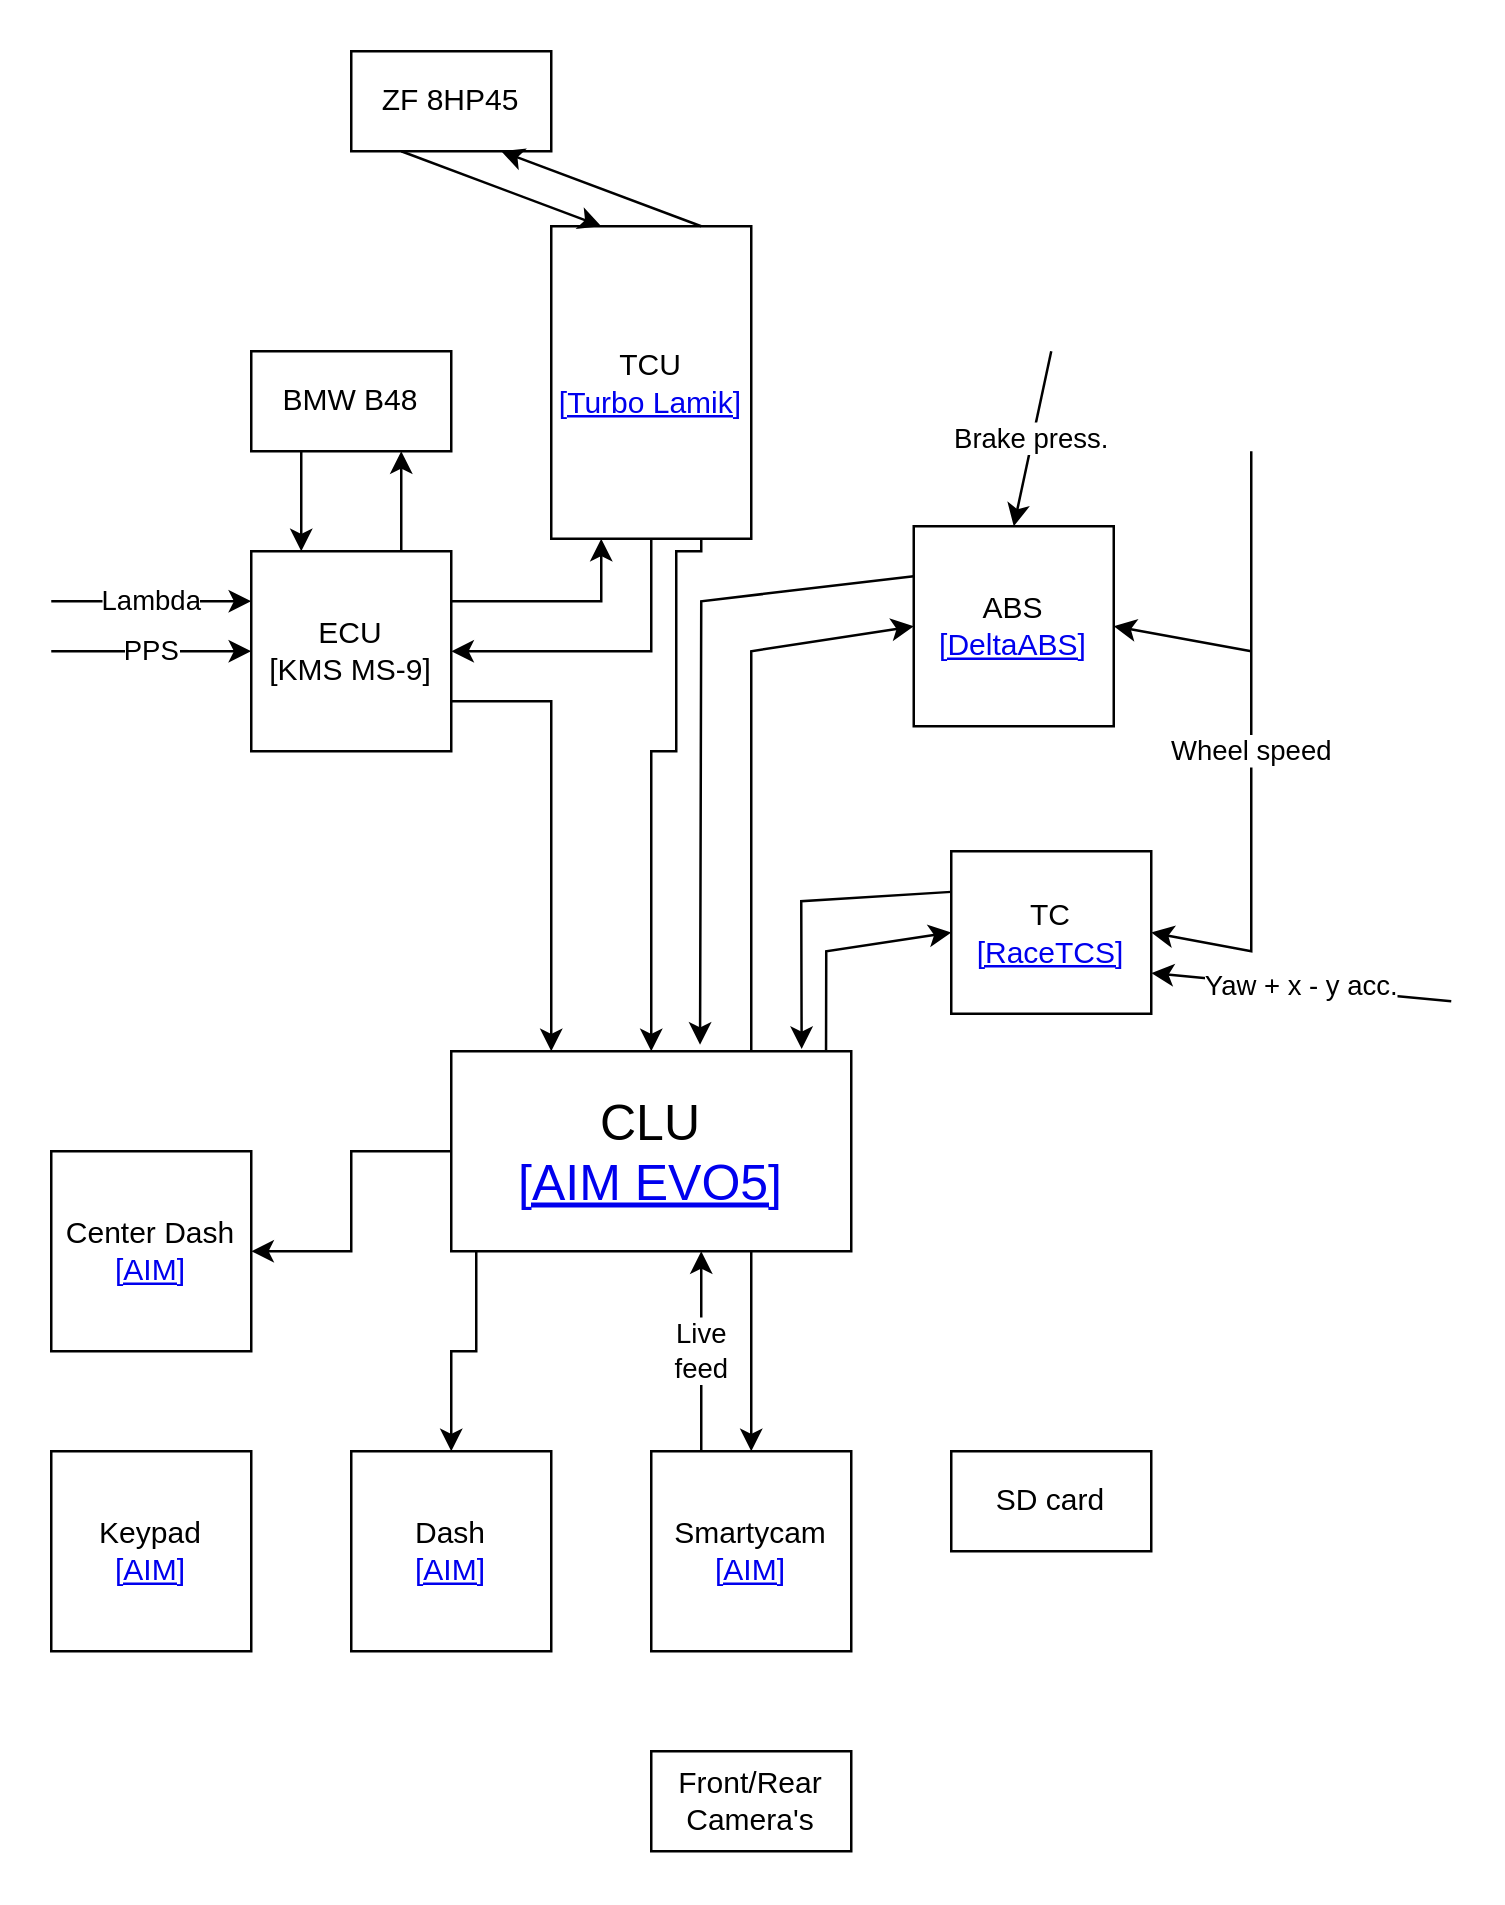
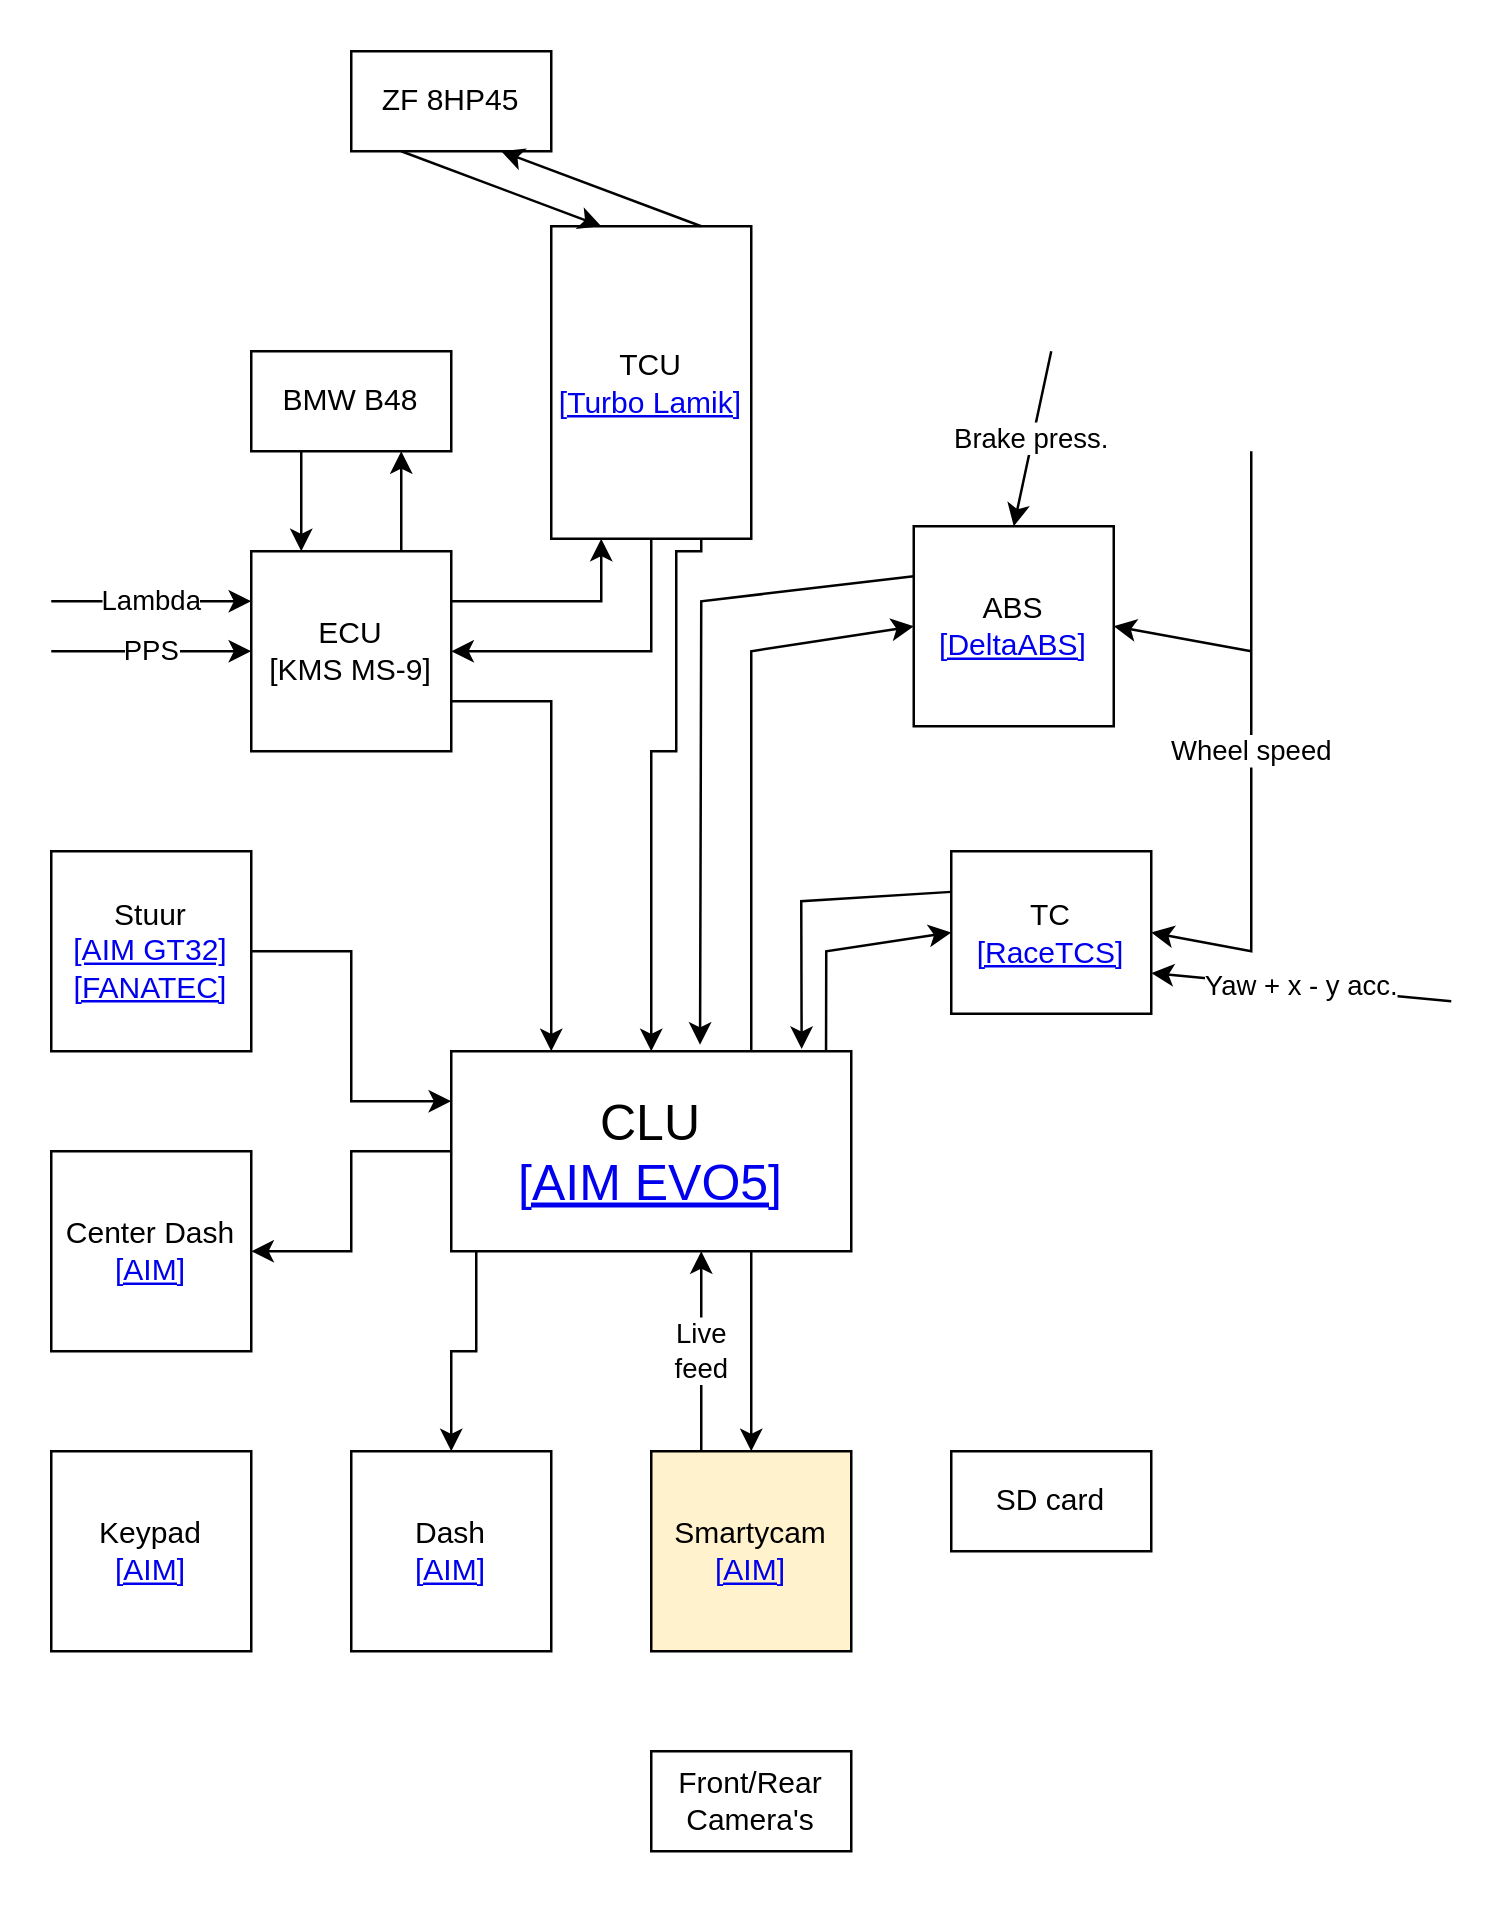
  <mxCell id="0" />
  <mxCell id="1" parent="0" />
  <mxCell id="2" style="edgeStyle=orthogonalEdgeStyle;rounded=0;orthogonalLoop=1;jettySize=auto;html=1;entryX=1;entryY=0.5;entryDx=0;entryDy=0;" edge="1" parent="1" source="4" target="27"><mxGeometry relative="1" as="geometry" /></mxCell>
  <mxCell id="3" style="edgeStyle=orthogonalEdgeStyle;rounded=0;orthogonalLoop=1;jettySize=auto;html=1;entryX=0.5;entryY=0;entryDx=0;entryDy=0;" edge="1" parent="1" source="4" target="28"><mxGeometry relative="1" as="geometry"><Array as="points"><mxPoint x="190" y="540" /><mxPoint x="180" y="540" /></Array></mxGeometry></mxCell>
  <mxCell id="4" value="&lt;font style=&quot;font-size: 20px;&quot;&gt;CLU&lt;/font&gt;&lt;div&gt;&lt;span style=&quot;font-size: 20px;&quot;&gt;&lt;a href=&quot;https://shop.albi-engineering.nl/product/evo5-datalogger/&quot;&gt;[AIM EVO5]&lt;/a&gt;&lt;/span&gt;&lt;/div&gt;" style="rounded=0;whiteSpace=wrap;html=1;" vertex="1" parent="1"><mxGeometry x="180" y="420" width="160" height="80" as="geometry" /></mxCell>
  <mxCell id="5" value="TC&lt;div&gt;&lt;a href=&quot;https://racetcs.com/&quot;&gt;[RaceTCS]&lt;/a&gt;&lt;/div&gt;" style="rounded=0;whiteSpace=wrap;html=1;" vertex="1" parent="1"><mxGeometry x="380" y="340" width="80" height="65" as="geometry" /></mxCell>
  <mxCell id="6" value="ABS&lt;div&gt;&lt;a href=&quot;https://shop.albi-engineering.nl/product/motorsport-abs-universeel-new/&quot;&gt;[DeltaABS]&lt;/a&gt;&lt;/div&gt;" style="rounded=0;whiteSpace=wrap;html=1;" vertex="1" parent="1"><mxGeometry x="365" y="210" width="80" height="80" as="geometry" /></mxCell>
  <mxCell id="7" value="" style="endArrow=classic;html=1;rounded=0;exitX=0.75;exitY=0;exitDx=0;exitDy=0;entryX=0;entryY=0.5;entryDx=0;entryDy=0;" edge="1" parent="1" source="4" target="6"><mxGeometry width="50" height="50" relative="1" as="geometry"><mxPoint x="290" y="510" as="sourcePoint" /><mxPoint x="340" y="460" as="targetPoint" /><Array as="points"><mxPoint x="300" y="260" /></Array></mxGeometry></mxCell>
  <mxCell id="8" value="" style="endArrow=classic;html=1;rounded=0;exitX=0;exitY=0.25;exitDx=0;exitDy=0;entryX=0.622;entryY=-0.032;entryDx=0;entryDy=0;entryPerimeter=0;" edge="1" parent="1" source="6" target="4"><mxGeometry width="50" height="50" relative="1" as="geometry"><mxPoint x="290" y="510" as="sourcePoint" /><mxPoint x="280" y="400" as="targetPoint" /><Array as="points"><mxPoint x="280" y="240" /></Array></mxGeometry></mxCell>
  <mxCell id="9" value="" style="endArrow=classic;html=1;rounded=0;exitX=0;exitY=0.25;exitDx=0;exitDy=0;entryX=0.876;entryY=-0.011;entryDx=0;entryDy=0;entryPerimeter=0;" edge="1" parent="1" source="5" target="4"><mxGeometry width="50" height="50" relative="1" as="geometry"><mxPoint x="290" y="510" as="sourcePoint" /><mxPoint x="340" y="460" as="targetPoint" /><Array as="points"><mxPoint x="320" y="360" /></Array></mxGeometry></mxCell>
  <mxCell id="10" value="" style="endArrow=classic;html=1;rounded=0;entryX=0;entryY=0.5;entryDx=0;entryDy=0;exitX=0.937;exitY=-0.004;exitDx=0;exitDy=0;exitPerimeter=0;" edge="1" parent="1" source="4" target="5"><mxGeometry width="50" height="50" relative="1" as="geometry"><mxPoint x="290" y="510" as="sourcePoint" /><mxPoint x="340" y="460" as="targetPoint" /><Array as="points"><mxPoint x="330" y="380" /></Array></mxGeometry></mxCell>
  <mxCell id="11" value="ECU&lt;div&gt;[KMS MS-9]&lt;/div&gt;" style="rounded=0;whiteSpace=wrap;html=1;" vertex="1" parent="1"><mxGeometry x="100" y="220" width="80" height="80" as="geometry" /></mxCell>
  <mxCell id="12" value="" style="endArrow=classic;html=1;rounded=0;exitX=1;exitY=0.75;exitDx=0;exitDy=0;entryX=0.25;entryY=0;entryDx=0;entryDy=0;" edge="1" parent="1" source="11" target="4"><mxGeometry width="50" height="50" relative="1" as="geometry"><mxPoint x="200" y="430" as="sourcePoint" /><mxPoint x="250" y="380" as="targetPoint" /><Array as="points"><mxPoint x="220" y="280" /></Array></mxGeometry></mxCell>
  <mxCell id="13" value="BMW B48" style="rounded=0;whiteSpace=wrap;html=1;" vertex="1" parent="1"><mxGeometry x="100" y="140" width="80" height="40" as="geometry" /></mxCell>
  <mxCell id="14" value="" style="endArrow=classic;html=1;rounded=0;exitX=0.75;exitY=0;exitDx=0;exitDy=0;entryX=0.75;entryY=1;entryDx=0;entryDy=0;" edge="1" parent="1" source="11" target="13"><mxGeometry width="50" height="50" relative="1" as="geometry"><mxPoint x="200" y="430" as="sourcePoint" /><mxPoint x="250" y="380" as="targetPoint" /></mxGeometry></mxCell>
  <mxCell id="15" value="" style="endArrow=classic;html=1;rounded=0;exitX=0.25;exitY=1;exitDx=0;exitDy=0;entryX=0.25;entryY=0;entryDx=0;entryDy=0;" edge="1" parent="1" source="13" target="11"><mxGeometry width="50" height="50" relative="1" as="geometry"><mxPoint x="200" y="430" as="sourcePoint" /><mxPoint x="250" y="380" as="targetPoint" /></mxGeometry></mxCell>
  <mxCell id="16" value="Lambda" style="endArrow=classic;html=1;rounded=0;entryX=0;entryY=0.25;entryDx=0;entryDy=0;" edge="1" parent="1" target="11"><mxGeometry width="50" height="50" relative="1" as="geometry"><mxPoint x="20" y="240" as="sourcePoint" /><mxPoint x="250" y="380" as="targetPoint" /></mxGeometry></mxCell>
  <mxCell id="17" value="PPS" style="endArrow=classic;html=1;rounded=0;entryX=0;entryY=0.5;entryDx=0;entryDy=0;" edge="1" parent="1" target="11"><mxGeometry width="50" height="50" relative="1" as="geometry"><mxPoint x="20" y="260" as="sourcePoint" /><mxPoint x="250" y="380" as="targetPoint" /></mxGeometry></mxCell>
  <mxCell id="18" value="TCU&lt;div&gt;&lt;a href=&quot;https://turbolamik.eu/&quot;&gt;[Turbo Lamik]&lt;/a&gt;&lt;/div&gt;" style="rounded=0;whiteSpace=wrap;html=1;" vertex="1" parent="1"><mxGeometry x="220" y="90" width="80" height="125" as="geometry" /></mxCell>
  <mxCell id="19" value="" style="endArrow=classic;html=1;rounded=0;exitX=1;exitY=0.25;exitDx=0;exitDy=0;entryX=0.25;entryY=1;entryDx=0;entryDy=0;" edge="1" parent="1" source="11" target="18"><mxGeometry width="50" height="50" relative="1" as="geometry"><mxPoint x="230" y="370" as="sourcePoint" /><mxPoint x="280" y="320" as="targetPoint" /><Array as="points"><mxPoint x="240" y="240" /></Array></mxGeometry></mxCell>
  <mxCell id="20" value="" style="endArrow=classic;html=1;rounded=0;exitX=0.5;exitY=1;exitDx=0;exitDy=0;entryX=1;entryY=0.5;entryDx=0;entryDy=0;" edge="1" parent="1" source="18" target="11"><mxGeometry width="50" height="50" relative="1" as="geometry"><mxPoint x="230" y="370" as="sourcePoint" /><mxPoint x="280" y="320" as="targetPoint" /><Array as="points"><mxPoint x="260" y="260" /></Array></mxGeometry></mxCell>
  <mxCell id="21" value="ZF 8HP45" style="rounded=0;whiteSpace=wrap;html=1;" vertex="1" parent="1"><mxGeometry x="140" y="20" width="80" height="40" as="geometry" /></mxCell>
  <mxCell id="22" value="" style="endArrow=classic;html=1;rounded=0;exitX=0.75;exitY=0;exitDx=0;exitDy=0;entryX=0.75;entryY=1;entryDx=0;entryDy=0;" edge="1" parent="1" source="18" target="21"><mxGeometry width="50" height="50" relative="1" as="geometry"><mxPoint x="230" y="330" as="sourcePoint" /><mxPoint x="280" y="280" as="targetPoint" /></mxGeometry></mxCell>
  <mxCell id="23" value="" style="endArrow=classic;html=1;rounded=0;exitX=0.25;exitY=1;exitDx=0;exitDy=0;entryX=0.25;entryY=0;entryDx=0;entryDy=0;" edge="1" parent="1" source="21" target="18"><mxGeometry width="50" height="50" relative="1" as="geometry"><mxPoint x="230" y="330" as="sourcePoint" /><mxPoint x="280" y="280" as="targetPoint" /></mxGeometry></mxCell>
  <mxCell id="24" value="" style="endArrow=classic;html=1;rounded=0;exitX=0.75;exitY=1;exitDx=0;exitDy=0;entryX=0.5;entryY=0;entryDx=0;entryDy=0;" edge="1" parent="1" source="18" target="4"><mxGeometry width="50" height="50" relative="1" as="geometry"><mxPoint x="230" y="330" as="sourcePoint" /><mxPoint x="280" y="280" as="targetPoint" /><Array as="points"><mxPoint x="280" y="220" /><mxPoint x="270" y="220" /><mxPoint x="270" y="300" /><mxPoint x="260" y="300" /></Array></mxGeometry></mxCell>
+ <mxCell id="25" style="edgeStyle=orthogonalEdgeStyle;rounded=0;orthogonalLoop=1;jettySize=auto;html=1;entryX=0;entryY=0.25;entryDx=0;entryDy=0;" edge="1" parent="1" source="26" target="4"><mxGeometry relative="1" as="geometry" /></mxCell>
+ <mxCell id="26" value="Stuur&lt;div&gt;&lt;a href=&quot;https://shop.albi-engineering.nl/product/aim-gt32-steering-wheels-new/&quot;&gt;[AIM GT32]&lt;/a&gt;&lt;/div&gt;&lt;div&gt;&lt;a href=&quot;https://fanatec.com/eu-en/steering-wheels/podium-steering-wheel-bmw-m4-gt3&quot;&gt;[FANATEC]&lt;/a&gt;&lt;/div&gt;" style="rounded=0;whiteSpace=wrap;html=1;" vertex="1" parent="1"><mxGeometry x="20" y="340" width="80" height="80" as="geometry" /></mxCell>
  <mxCell id="27" value="Center Dash&lt;div&gt;&lt;a href=&quot;https://shop.albi-engineering.nl/product/aim-mxs-strada-light-dash-new/&quot;&gt;[AIM]&lt;/a&gt;&lt;/div&gt;" style="rounded=0;whiteSpace=wrap;html=1;" vertex="1" parent="1"><mxGeometry x="20" y="460" width="80" height="80" as="geometry" /></mxCell>
  <mxCell id="28" value="Dash&lt;div&gt;&lt;a href=&quot;https://shop.albi-engineering.nl/product/aim-mxp-6-strada/&quot;&gt;[AIM]&lt;/a&gt;&lt;/div&gt;" style="whiteSpace=wrap;html=1;aspect=fixed;" vertex="1" parent="1"><mxGeometry x="140" y="580" width="80" height="80" as="geometry" /></mxCell>
- <mxCell id="29" value="&lt;div&gt;Smartycam&lt;/div&gt;&lt;div&gt;&lt;a href=&quot;https://shop.albi-engineering.nl/product/aim-smartycam-3-dual-new/&quot;&gt;[AIM]&lt;/a&gt;&lt;/div&gt;" style="whiteSpace=wrap;html=1;aspect=fixed;" vertex="1" parent="1"><mxGeometry x="260" y="580" width="80" height="80" as="geometry" /></mxCell>
+ <mxCell id="29" value="&lt;div&gt;Smartycam&lt;/div&gt;&lt;div&gt;&lt;a href=&quot;https://shop.albi-engineering.nl/product/aim-smartycam-3-dual-new/&quot;&gt;[AIM]&lt;/a&gt;&lt;/div&gt;" style="whiteSpace=wrap;html=1;aspect=fixed;fillColor=#fff2cc;" vertex="1" parent="1"><mxGeometry x="260" y="580" width="80" height="80" as="geometry" /></mxCell>
  <mxCell id="30" value="" style="endArrow=classic;html=1;rounded=0;entryX=0.5;entryY=0;entryDx=0;entryDy=0;exitX=0.75;exitY=1;exitDx=0;exitDy=0;" edge="1" parent="1" source="4" target="29"><mxGeometry width="50" height="50" relative="1" as="geometry"><mxPoint x="320" y="520" as="sourcePoint" /><mxPoint x="230" y="410" as="targetPoint" /></mxGeometry></mxCell>
  <mxCell id="31" value="SD card" style="rounded=0;whiteSpace=wrap;html=1;" vertex="1" parent="1"><mxGeometry x="380" y="580" width="80" height="40" as="geometry" /></mxCell>
  <mxCell id="32" value="Front/Rear&lt;div&gt;Camera's&lt;/div&gt;" style="rounded=0;whiteSpace=wrap;html=1;" vertex="1" parent="1"><mxGeometry x="260" y="700" width="80" height="40" as="geometry" /></mxCell>
  <mxCell id="33" value="Live&lt;div&gt;feed&lt;/div&gt;" style="endArrow=classic;html=1;rounded=0;exitX=0.25;exitY=0;exitDx=0;exitDy=0;" edge="1" parent="1" source="29"><mxGeometry width="50" height="50" relative="1" as="geometry"><mxPoint x="220" y="520" as="sourcePoint" /><mxPoint x="280" y="500" as="targetPoint" /></mxGeometry></mxCell>
  <mxCell id="34" value="Keypad&lt;div&gt;&lt;a href=&quot;https://shop.albi-engineering.nl/product/aim-keypads-voor-pdm/&quot;&gt;[AIM]&lt;/a&gt;&lt;/div&gt;" style="rounded=0;whiteSpace=wrap;html=1;" vertex="1" parent="1"><mxGeometry x="20" y="580" width="80" height="80" as="geometry" /></mxCell>
  <mxCell id="35" value="Brake press." style="endArrow=classic;html=1;rounded=0;entryX=0.5;entryY=0;entryDx=0;entryDy=0;" edge="1" parent="1" target="6"><mxGeometry width="50" height="50" relative="1" as="geometry"><mxPoint x="420" y="140" as="sourcePoint" /><mxPoint x="290" y="370" as="targetPoint" /></mxGeometry></mxCell>
  <mxCell id="36" value="Wheel speed" style="endArrow=classic;html=1;rounded=0;entryX=1;entryY=0.5;entryDx=0;entryDy=0;" edge="1" parent="1" target="5"><mxGeometry width="50" height="50" relative="1" as="geometry"><mxPoint x="500" y="180" as="sourcePoint" /><mxPoint x="480" y="410" as="targetPoint" /><Array as="points"><mxPoint x="500" y="380" /></Array></mxGeometry></mxCell>
  <mxCell id="37" value="" style="endArrow=classic;html=1;rounded=0;entryX=1;entryY=0.5;entryDx=0;entryDy=0;" edge="1" parent="1" target="6"><mxGeometry width="50" height="50" relative="1" as="geometry"><mxPoint x="500" y="260" as="sourcePoint" /><mxPoint x="480" y="410" as="targetPoint" /></mxGeometry></mxCell>
  <mxCell id="38" value="Yaw + x - y acc." style="endArrow=classic;html=1;rounded=0;entryX=1;entryY=0.75;entryDx=0;entryDy=0;" edge="1" parent="1" target="5"><mxGeometry width="50" height="50" relative="1" as="geometry"><mxPoint x="580" y="400" as="sourcePoint" /><mxPoint x="480" y="410" as="targetPoint" /><mxPoint as="offset" /></mxGeometry></mxCell>
